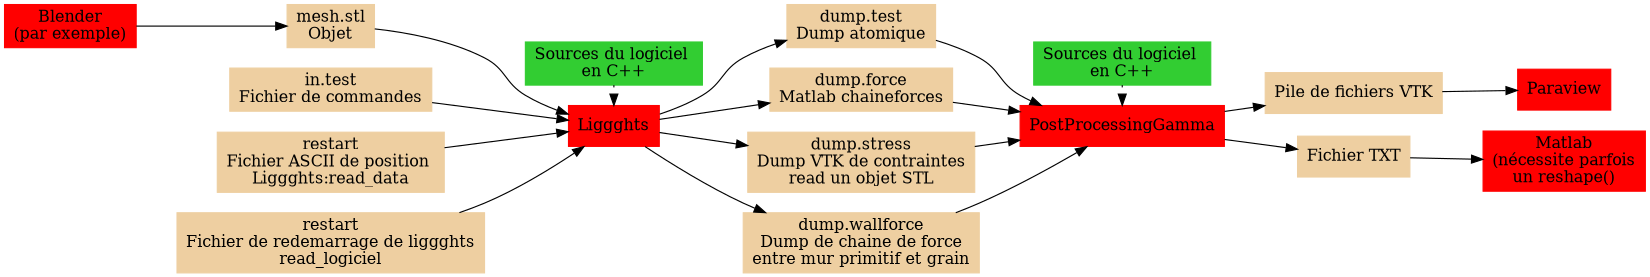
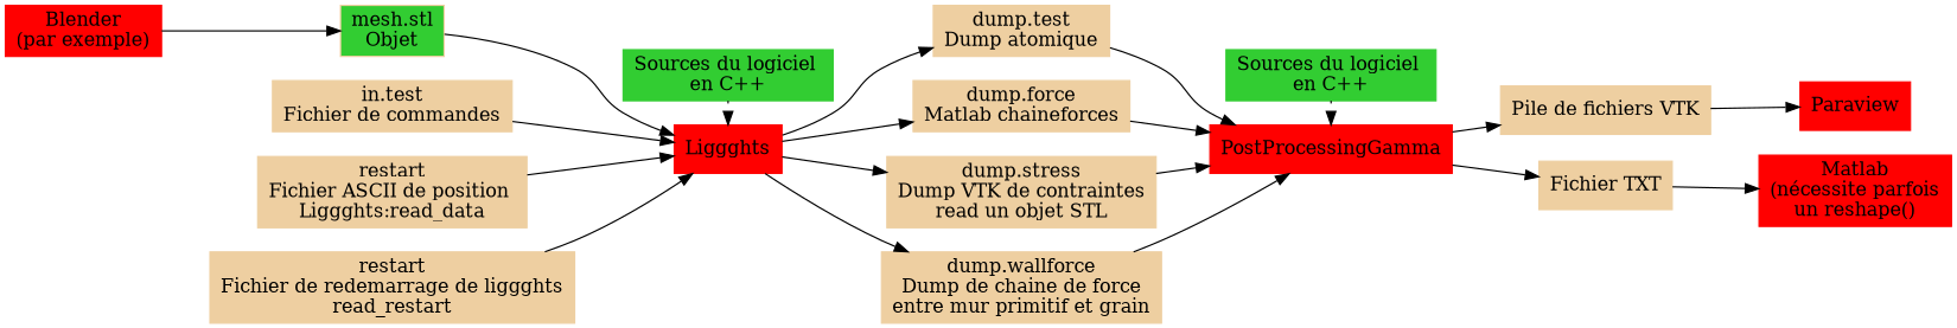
  digraph {
    rankdir=LR
    node [color=navajowhite2 shape=box style=filled]
    n1 [color=limegreen label="Sources du logiciel \nen C++"]
    n2 [color=red label=PostProcessingGamma]
    n3 [color=limegreen label="Sources du logiciel \nen C++"]
    n4 [color=red label=Liggghts]
    n5 [label="Pile de fichiers VTK"]
    n6 [label="Fichier TXT"]
    n7 [label="dump.test\nDump atomique"]
    n8 [label="dump.force\nMatlab chaineforces"]
    n9 [label="dump.stress\nDump VTK de contraintes\nread un objet STL"]
    n10 [label="dump.wallforce\nDump de chaine de force\nentre mur primitif et grain"]
    n11 [color=red label=Paraview]
    n12 [color=red label="Matlab\n(nécessite parfois\nun reshape()"]
    n13 [color=red label="Blender\n(par exemple)"]
-   n14 [label="mesh.stl\nObjet"]
+   n14 [label="mesh.stl\nObjet" fillcolor=limegreen]
    n15 [label="in.test\nFichier de commandes"]
    n16 [label="restart\nFichier ASCII de position \nLiggghts:read_data"]
-   n17 [label="restart\nFichier de redemarrage de liggghts\nread_logiciel"]
+   n17 [label="restart\nFichier de redemarrage de liggghts\nread_restart"]
    subgraph sub_1 {
      rank=same
      n1
      n2
    }
    subgraph sub_2 {
      rank=same
      n3
      n4
    }
    n1 -> n2 [style=dotted]
    n2 -> n5
    n2 -> n6
    n3 -> n4 [style=dotted]
    n4 -> n7
    n4 -> n8
    n4 -> n9
    n4 -> n10
    n5 -> n11
    n6 -> n12
    n7 -> n2
    n8 -> n2
    n9 -> n2
    n10 -> n2
    n13 -> n14
    n14 -> n4
    n15 -> n4
    n16 -> n4
    n17 -> n4
  }
